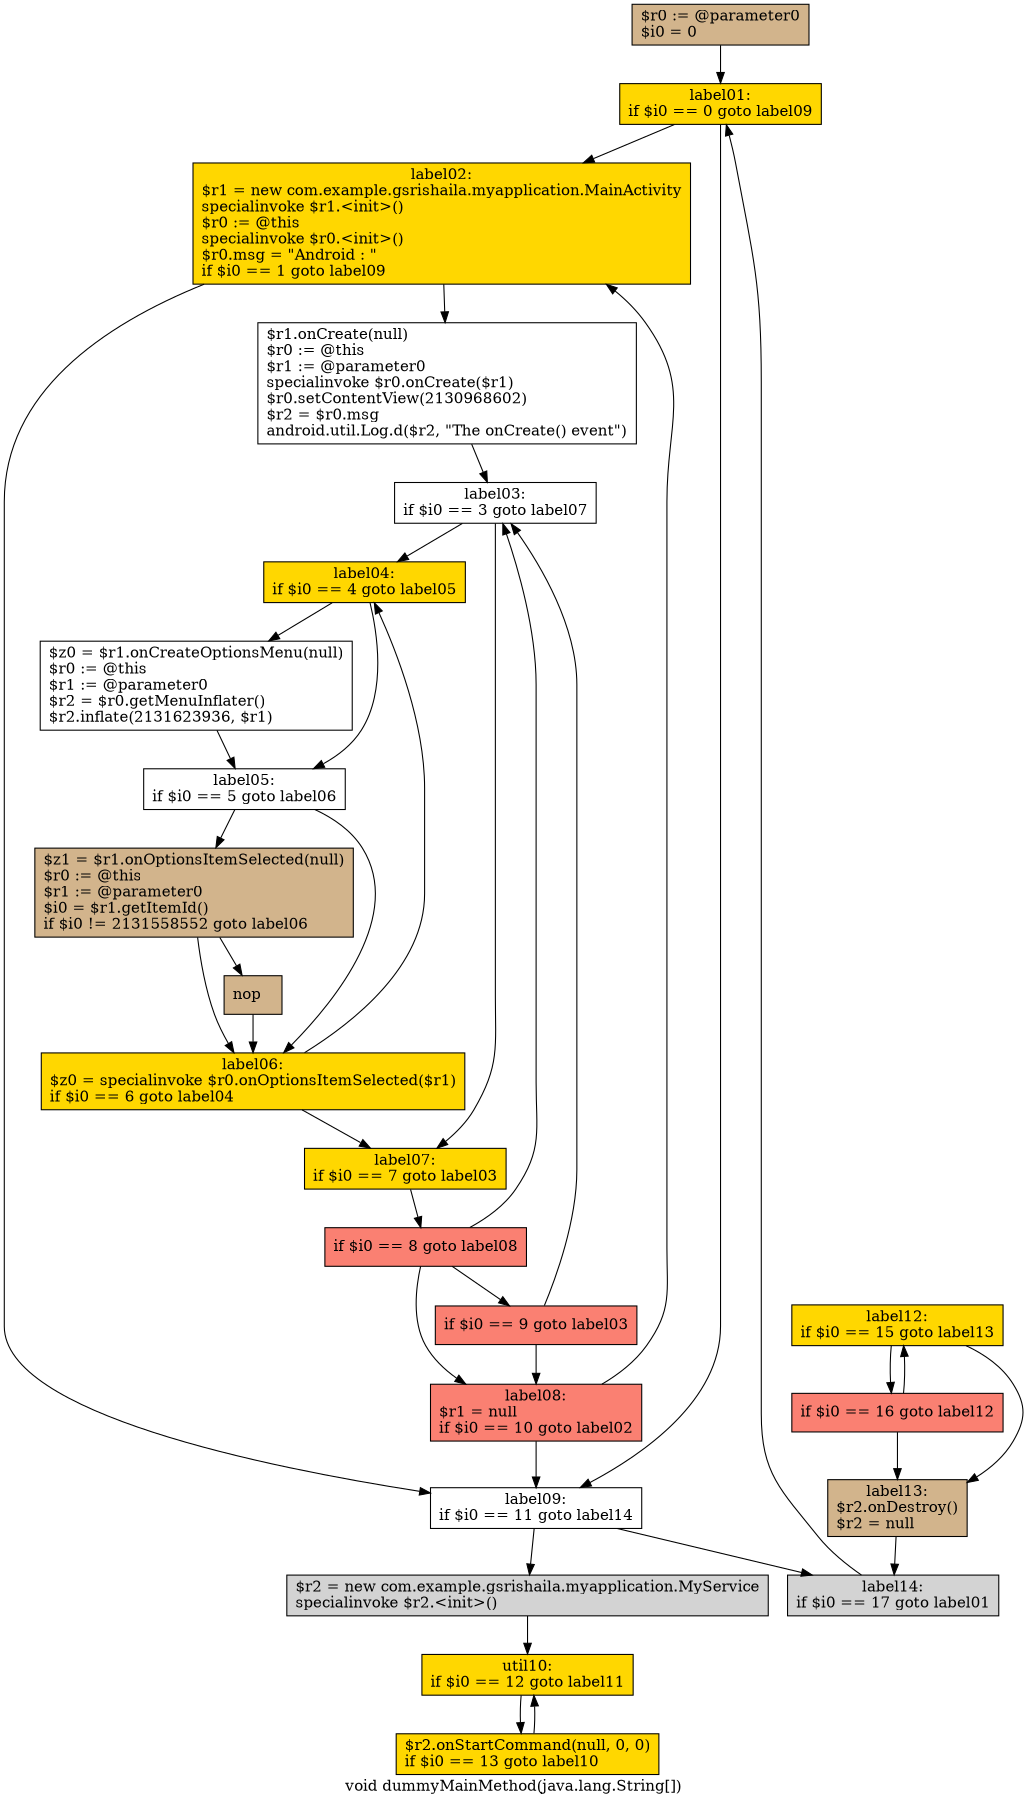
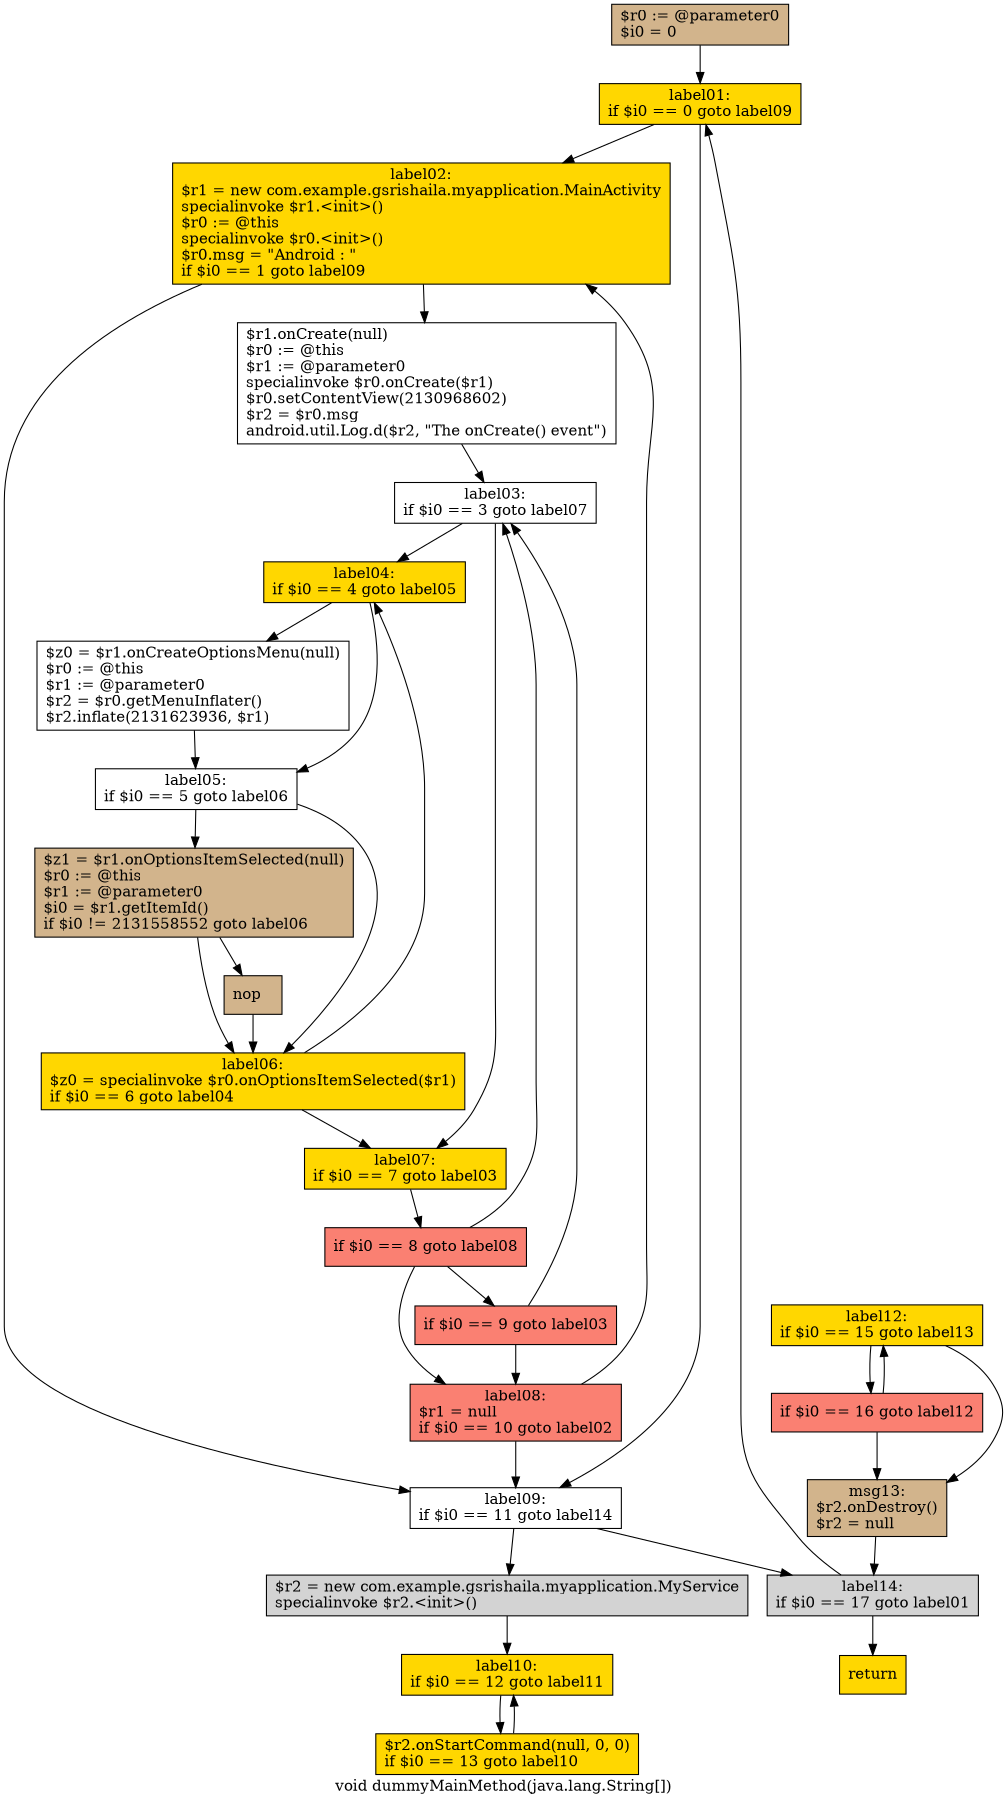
  digraph {
    label="void dummyMainMethod(java.lang.String[])"
    node [fillcolor=gold shape=box style=filled]
    n1 [fillcolor=tan label="$r0 := @parameter0\l$i0 = 0\l"]
    n2 [label="label01:\nif $i0 == 0 goto label09\l"]
    n3 [label="label02:\n$r1 = new com.example.gsrishaila.myapplication.MainActivity\lspecialinvoke $r1.<init>()\l$r0 := @this\lspecialinvoke $r0.<init>()\l$r0.msg = \"Android : \"\lif $i0 == 1 goto label09\l"]
    n4 [fillcolor=white label="label09:\nif $i0 == 11 goto label14\l"]
    n5 [fillcolor=white label="$r1.onCreate(null)\l$r0 := @this\l$r1 := @parameter0\lspecialinvoke $r0.onCreate($r1)\l$r0.setContentView(2130968602)\l$r2 = $r0.msg\landroid.util.Log.d($r2, \"The onCreate() event\")\l"]
    n6 [fillcolor=lightgrey label="$r2 = new com.example.gsrishaila.myapplication.MyService\lspecialinvoke $r2.<init>()\l"]
    n7 [fillcolor=lightgrey label="label14:\nif $i0 == 17 goto label01\l"]
    n8 [fillcolor=white label="label03:\nif $i0 == 3 goto label07\l"]
-   n9 [label="util10:\nif $i0 == 12 goto label11\l"]
+   n9 [label="label10:\nif $i0 == 12 goto label11\l"]
+   n10 [label="return\l"]
    n11 [label="label04:\nif $i0 == 4 goto label05\l"]
    n12 [label="label07:\nif $i0 == 7 goto label03\l"]
    n13 [fillcolor=white label="$z0 = $r1.onCreateOptionsMenu(null)\l$r0 := @this\l$r1 := @parameter0\l$r2 = $r0.getMenuInflater()\l$r2.inflate(2131623936, $r1)\l"]
    n14 [fillcolor=white label="label05:\nif $i0 == 5 goto label06\l"]
    n15 [fillcolor=salmon label="if $i0 == 8 goto label08\l"]
    n16 [fillcolor=tan label="$z1 = $r1.onOptionsItemSelected(null)\l$r0 := @this\l$r1 := @parameter0\l$i0 = $r1.getItemId()\lif $i0 != 2131558552 goto label06\l"]
    n17 [label="label06:\n$z0 = specialinvoke $r0.onOptionsItemSelected($r1)\lif $i0 == 6 goto label04\l"]
    n18 [fillcolor=salmon label="if $i0 == 9 goto label03\l"]
    n19 [fillcolor=salmon label="label08:\n$r1 = null\lif $i0 == 10 goto label02\l"]
    n20 [fillcolor=tan label="nop\l"]
    n21 [label="$r2.onStartCommand(null, 0, 0)\lif $i0 == 13 goto label10\l"]
    n22 [label="label12:\nif $i0 == 15 goto label13\l"]
    n23 [fillcolor=salmon label="if $i0 == 16 goto label12\l"]
-   n24 [fillcolor=tan label="label13:\n$r2.onDestroy()\l$r2 = null\l"]
+   n24 [fillcolor=tan label="msg13:\n$r2.onDestroy()\l$r2 = null\l"]
    n1 -> n2
    n2 -> n3
    n2 -> n4
    n3 -> n4
    n3 -> n5
    n4 -> n6
    n4 -> n7
    n5 -> n8
    n6 -> n9
    n7 -> n2
+   n7 -> n10
    n8 -> n11
    n8 -> n12
    n9 -> n21
    n11 -> n13
    n11 -> n14
    n12 -> n15
    n13 -> n14
    n14 -> n16
    n14 -> n17
    n15 -> n8
    n15 -> n18
    n15 -> n19
    n16 -> n17
    n16 -> n20
    n17 -> n11
    n17 -> n12
    n18 -> n8
    n18 -> n19
    n19 -> n3
    n19 -> n4
    n20 -> n17
    n21 -> n9
    n22 -> n23
    n22 -> n24
    n23 -> n22
    n23 -> n24
    n24 -> n7
  }
